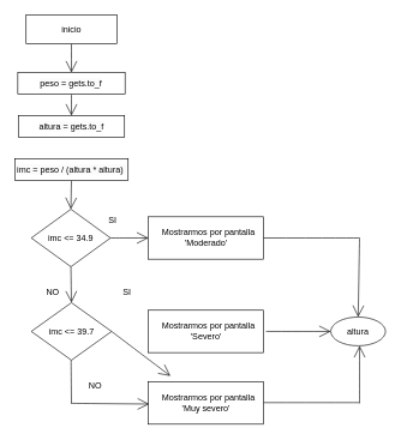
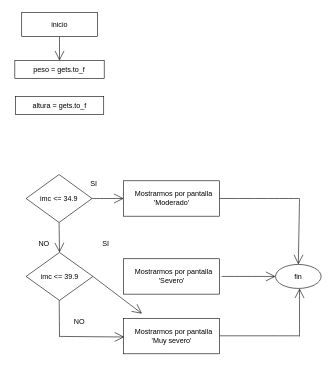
  <mxCell id="0" />
  <mxCell id="1" parent="0" />
  <mxCell id="2" style="edgeStyle=none;curved=1;rounded=0;orthogonalLoop=1;jettySize=auto;html=1;endArrow=open;startSize=14;endSize=14;sourcePerimeterSpacing=8;targetPerimeterSpacing=8;entryX=0.5;entryY=0;entryDx=0;entryDy=0;exitX=0.5;exitY=1;exitDx=0;exitDy=0;" parent="1" source="3" target="9" edge="1"><mxGeometry relative="1" as="geometry" /></mxCell>
  <mxCell id="3" value="inicio" style="whiteSpace=wrap;html=1;rounded=0;" parent="1" vertex="1"><mxGeometry x="35.75" y="20" width="126" height="40" as="geometry" /></mxCell>
  <mxCell id="4" style="edgeStyle=none;curved=1;rounded=0;orthogonalLoop=1;jettySize=auto;html=1;entryX=0.5;entryY=0;entryDx=0;entryDy=0;endArrow=open;startSize=14;endSize=14;sourcePerimeterSpacing=8;targetPerimeterSpacing=8;exitX=0.5;exitY=1;exitDx=0;exitDy=0;" parent="1" source="5" target="13" edge="1"><mxGeometry relative="1" as="geometry"><mxPoint x="100.75" y="320" as="sourcePoint" /></mxGeometry></mxCell>
  <mxCell id="5" value="imc &amp;lt;= 34.9" style="rhombus;whiteSpace=wrap;html=1;" parent="1" vertex="1"><mxGeometry x="43" y="290" width="110" height="80" as="geometry" /></mxCell>
- <mxCell id="6" style="edgeStyle=none;curved=1;rounded=0;orthogonalLoop=1;jettySize=auto;html=1;endArrow=open;startSize=14;endSize=14;sourcePerimeterSpacing=8;targetPerimeterSpacing=8;exitX=0.5;exitY=1;exitDx=0;exitDy=0;entryX=0.5;entryY=0;entryDx=0;entryDy=0;" parent="1" source="18" target="5" edge="1"><mxGeometry relative="1" as="geometry"><mxPoint x="-52.25" y="235" as="targetPoint" /></mxGeometry></mxCell>
  <mxCell id="7" value="&lt;span style=&quot;color: rgb(0, 0, 0); font-family: Helvetica; font-size: 12px; font-style: normal; font-variant-ligatures: normal; font-variant-caps: normal; font-weight: 400; letter-spacing: normal; orphans: 2; text-align: center; text-indent: 0px; text-transform: none; widows: 2; word-spacing: 0px; -webkit-text-stroke-width: 0px; background-color: rgb(251, 251, 251); text-decoration-thickness: initial; text-decoration-style: initial; text-decoration-color: initial; float: none; display: inline !important;&quot;&gt;altura = gets.to_f&lt;br&gt;&lt;/span&gt;" style="rounded=0;whiteSpace=wrap;html=1;" parent="1" vertex="1"><mxGeometry x="25" y="160" width="147.5" height="30" as="geometry" /></mxCell>
- <mxCell id="8" style="edgeStyle=none;curved=1;rounded=0;orthogonalLoop=1;jettySize=auto;html=1;endArrow=open;startSize=14;endSize=14;sourcePerimeterSpacing=8;targetPerimeterSpacing=8;entryX=0.5;entryY=0;entryDx=0;entryDy=0;exitX=0.5;exitY=1;exitDx=0;exitDy=0;" parent="1" source="9" target="7" edge="1"><mxGeometry relative="1" as="geometry"><mxPoint x="-194.25" y="190" as="targetPoint" /><mxPoint x="95.75" y="130" as="sourcePoint" /></mxGeometry></mxCell>
  <mxCell id="9" value="&lt;span style=&quot;color: rgb(0, 0, 0); font-family: Helvetica; font-size: 12px; font-style: normal; font-variant-ligatures: normal; font-variant-caps: normal; font-weight: 400; letter-spacing: normal; orphans: 2; text-align: center; text-indent: 0px; text-transform: none; widows: 2; word-spacing: 0px; -webkit-text-stroke-width: 0px; background-color: rgb(251, 251, 251); text-decoration-thickness: initial; text-decoration-style: initial; text-decoration-color: initial; float: none; display: inline !important;&quot;&gt;peso = gets.to_f&lt;br&gt;&lt;/span&gt;" style="rounded=0;whiteSpace=wrap;html=1;" parent="1" vertex="1"><mxGeometry x="24.25" y="100" width="149" height="30" as="geometry" /></mxCell>
  <mxCell id="10" style="edgeStyle=none;curved=1;rounded=0;orthogonalLoop=1;jettySize=auto;html=1;endArrow=open;startSize=14;endSize=14;sourcePerimeterSpacing=8;targetPerimeterSpacing=8;exitX=1;exitY=0.5;exitDx=0;exitDy=0;" parent="1" edge="1" source="5"><mxGeometry relative="1" as="geometry"><mxPoint x="205.75" y="330" as="targetPoint" /><mxPoint x="155.75" y="430" as="sourcePoint" /></mxGeometry></mxCell>
  <mxCell id="11" value="&amp;nbsp; Mostrarmos por pantalla&lt;br&gt;'Moderado'" style="rounded=0;whiteSpace=wrap;html=1;" parent="1" vertex="1"><mxGeometry x="205.75" y="300.5" width="160" height="59" as="geometry" /></mxCell>
  <mxCell id="12" style="edgeStyle=none;curved=1;rounded=0;orthogonalLoop=1;jettySize=auto;html=1;endArrow=open;startSize=14;endSize=14;sourcePerimeterSpacing=8;targetPerimeterSpacing=8;exitX=1;exitY=0.5;exitDx=0;exitDy=0;" edge="1" parent="1" source="13" target="23"><mxGeometry relative="1" as="geometry" /></mxCell>
- <mxCell id="13" value="imc &amp;lt;= 39.7" style="rhombus;whiteSpace=wrap;html=1;" parent="1" vertex="1"><mxGeometry x="43" y="420" width="111.5" height="80" as="geometry" /></mxCell>
+ <mxCell id="13" value="imc &amp;lt;= 39.9" style="rhombus;whiteSpace=wrap;html=1;" parent="1" vertex="1"><mxGeometry x="43" y="420" width="111.5" height="80" as="geometry" /></mxCell>
  <mxCell id="14" value="SI" style="text;html=1;strokeColor=none;fillColor=none;align=center;verticalAlign=middle;whiteSpace=wrap;rounded=0;" parent="1" vertex="1"><mxGeometry x="125.75" y="290" width="60" height="30" as="geometry" /></mxCell>
  <mxCell id="15" value="SI" style="text;html=1;strokeColor=none;fillColor=none;align=center;verticalAlign=middle;whiteSpace=wrap;rounded=0;" parent="1" vertex="1"><mxGeometry x="145.75" y="390" width="60" height="30" as="geometry" /></mxCell>
  <mxCell id="16" value="" style="edgeStyle=none;orthogonalLoop=1;jettySize=auto;html=1;rounded=0;endArrow=open;startSize=14;endSize=14;sourcePerimeterSpacing=8;targetPerimeterSpacing=8;curved=1;" parent="1" edge="1"><mxGeometry width="140" relative="1" as="geometry"><mxPoint x="98.25" y="560" as="sourcePoint" /><mxPoint x="206.75" y="561" as="targetPoint" /><Array as="points" /></mxGeometry></mxCell>
  <mxCell id="17" value="" style="endArrow=none;html=1;rounded=0;startSize=14;endSize=14;sourcePerimeterSpacing=8;targetPerimeterSpacing=8;curved=1;" parent="1" edge="1"><mxGeometry width="50" height="50" relative="1" as="geometry"><mxPoint x="98.25" y="500" as="sourcePoint" /><mxPoint x="98.75" y="560" as="targetPoint" /></mxGeometry></mxCell>
- <mxCell id="18" value="&lt;span style=&quot;color: rgb(0, 0, 0); font-family: Helvetica; font-size: 12px; font-style: normal; font-variant-ligatures: normal; font-variant-caps: normal; font-weight: 400; letter-spacing: normal; orphans: 2; text-align: center; text-indent: 0px; text-transform: none; widows: 2; word-spacing: 0px; -webkit-text-stroke-width: 0px; background-color: rgb(251, 251, 251); text-decoration-thickness: initial; text-decoration-style: initial; text-decoration-color: initial; float: none; display: inline !important;&quot;&gt;imc = peso / (altura * altura)&amp;nbsp;&lt;br&gt;&lt;/span&gt;" style="rounded=0;whiteSpace=wrap;html=1;" vertex="1" parent="1"><mxGeometry x="20" y="220" width="157.5" height="30" as="geometry" /></mxCell>
  <mxCell id="19" style="edgeStyle=none;curved=1;rounded=0;orthogonalLoop=1;jettySize=auto;html=1;endArrow=open;startSize=14;endSize=14;sourcePerimeterSpacing=8;targetPerimeterSpacing=8;entryX=0;entryY=0.5;entryDx=0;entryDy=0;" edge="1" parent="1" target="24"><mxGeometry relative="1" as="geometry"><mxPoint x="369" y="460" as="sourcePoint" /></mxGeometry></mxCell>
  <mxCell id="20" value="&amp;nbsp; Mostrarmos por pantalla&lt;br&gt;'Severo'" style="rounded=0;whiteSpace=wrap;html=1;" vertex="1" parent="1"><mxGeometry x="205.75" y="430.5" width="160" height="59" as="geometry" /></mxCell>
  <mxCell id="21" value="NO" style="text;html=1;strokeColor=none;fillColor=none;align=center;verticalAlign=middle;whiteSpace=wrap;rounded=0;" vertex="1" parent="1"><mxGeometry x="43" y="390" width="60" height="30" as="geometry" /></mxCell>
  <mxCell id="22" value="NO" style="text;html=1;strokeColor=none;fillColor=none;align=center;verticalAlign=middle;whiteSpace=wrap;rounded=0;" vertex="1" parent="1"><mxGeometry x="101.75" y="520" width="60" height="30" as="geometry" /></mxCell>
  <mxCell id="23" value="&amp;nbsp; Mostrarmos por pantalla&lt;br&gt;'Muy severo'" style="rounded=0;whiteSpace=wrap;html=1;" vertex="1" parent="1"><mxGeometry x="205.75" y="530" width="160" height="59" as="geometry" /></mxCell>
- <mxCell id="24" value="altura" style="ellipse;whiteSpace=wrap;html=1;" vertex="1" parent="1"><mxGeometry x="459" y="440" width="76" height="40" as="geometry" /></mxCell>
+ <mxCell id="24" value="fin" style="ellipse;whiteSpace=wrap;html=1;" vertex="1" parent="1"><mxGeometry x="459" y="440" width="76" height="40" as="geometry" /></mxCell>
  <mxCell id="25" value="" style="endArrow=none;html=1;rounded=0;startSize=14;endSize=14;sourcePerimeterSpacing=8;targetPerimeterSpacing=8;curved=1;entryX=1;entryY=0.5;entryDx=0;entryDy=0;" edge="1" parent="1" target="11"><mxGeometry width="50" height="50" relative="1" as="geometry"><mxPoint x="499" y="330" as="sourcePoint" /><mxPoint x="108.75" y="570" as="targetPoint" /></mxGeometry></mxCell>
  <mxCell id="26" style="edgeStyle=none;curved=1;rounded=0;orthogonalLoop=1;jettySize=auto;html=1;entryX=0.5;entryY=0;entryDx=0;entryDy=0;endArrow=open;startSize=14;endSize=14;sourcePerimeterSpacing=8;targetPerimeterSpacing=8;" edge="1" parent="1" target="24"><mxGeometry relative="1" as="geometry"><mxPoint x="499" y="330" as="sourcePoint" /><mxPoint x="215.75" y="470" as="targetPoint" /></mxGeometry></mxCell>
  <mxCell id="27" value="" style="endArrow=none;html=1;rounded=0;startSize=14;endSize=14;sourcePerimeterSpacing=8;targetPerimeterSpacing=8;curved=1;entryX=1;entryY=0.5;entryDx=0;entryDy=0;" edge="1" parent="1"><mxGeometry width="50" height="50" relative="1" as="geometry"><mxPoint x="499" y="559" as="sourcePoint" /><mxPoint x="365.75" y="559" as="targetPoint" /></mxGeometry></mxCell>
  <mxCell id="28" style="edgeStyle=none;curved=1;rounded=0;orthogonalLoop=1;jettySize=auto;html=1;endArrow=open;startSize=14;endSize=14;sourcePerimeterSpacing=8;targetPerimeterSpacing=8;" edge="1" parent="1"><mxGeometry relative="1" as="geometry"><mxPoint x="499" y="560" as="sourcePoint" /><mxPoint x="499" y="480" as="targetPoint" /></mxGeometry></mxCell>
